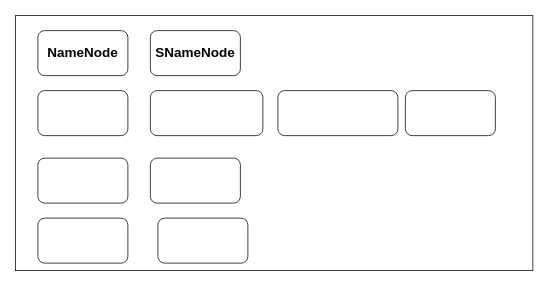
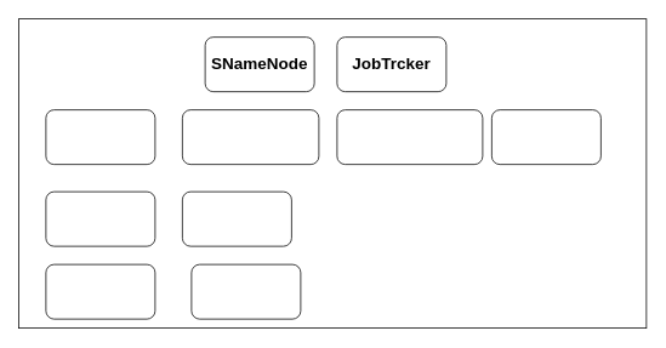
  <mxCell id="0" />
  <mxCell id="1" parent="0" />
  <mxCell id="2" value="" style="rounded=0;whiteSpace=wrap;html=1;" vertex="1" parent="1"><mxGeometry x="20" y="20" width="690" height="340" as="geometry" /></mxCell>
- <mxCell id="3" value="&lt;font style=&quot;font-size: 18px&quot;&gt;&lt;b&gt;NameNode&lt;/b&gt;&lt;/font&gt;" style="rounded=1;whiteSpace=wrap;html=1;" vertex="1" parent="1"><mxGeometry x="50" y="40" width="120" height="60" as="geometry" /></mxCell>
- <mxCell id="4" value="&lt;font style=&quot;font-size: 18px&quot;&gt;&lt;b&gt;SNameNode&lt;/b&gt;&lt;/font&gt;" style="rounded=1;whiteSpace=wrap;html=1;" vertex="1" parent="1"><mxGeometry x="200" y="40" width="120" height="60" as="geometry" /></mxCell>
+ <mxCell id="4" value="&lt;font style=&quot;font-size: 18px&quot;&gt;&lt;b&gt;SNameNode&lt;/b&gt;&lt;/font&gt;" style="rounded=1;whiteSpace=wrap;html=1;" vertex="1" parent="1"><mxGeometry x="225" y="40" width="120" height="60" as="geometry" /></mxCell>
  <mxCell id="5" value="" style="rounded=1;whiteSpace=wrap;html=1;" vertex="1" parent="1"><mxGeometry x="50" y="210" width="120" height="60" as="geometry" /></mxCell>
  <mxCell id="6" value="" style="rounded=1;whiteSpace=wrap;html=1;" vertex="1" parent="1"><mxGeometry x="540" y="120" width="120" height="60" as="geometry" /></mxCell>
  <mxCell id="7" value="" style="rounded=1;whiteSpace=wrap;html=1;" vertex="1" parent="1"><mxGeometry x="370" y="120" width="160" height="60" as="geometry" /></mxCell>
  <mxCell id="8" value="" style="rounded=1;whiteSpace=wrap;html=1;" vertex="1" parent="1"><mxGeometry x="200" y="120" width="150" height="60" as="geometry" /></mxCell>
+ <mxCell id="9" value="&lt;b&gt;&lt;font style=&quot;font-size: 18px&quot;&gt;JobTrcker&lt;/font&gt;&lt;/b&gt;" style="rounded=1;whiteSpace=wrap;html=1;" vertex="1" parent="1"><mxGeometry x="370" y="40" width="120" height="60" as="geometry" /></mxCell>
  <mxCell id="10" value="" style="rounded=1;whiteSpace=wrap;html=1;" vertex="1" parent="1"><mxGeometry x="50" y="120" width="120" height="60" as="geometry" /></mxCell>
  <mxCell id="11" value="" style="rounded=1;whiteSpace=wrap;html=1;" vertex="1" parent="1"><mxGeometry x="200" y="210" width="120" height="60" as="geometry" /></mxCell>
  <mxCell id="12" value="" style="rounded=1;whiteSpace=wrap;html=1;" vertex="1" parent="1"><mxGeometry x="50" y="290" width="120" height="60" as="geometry" /></mxCell>
  <mxCell id="13" value="" style="rounded=1;whiteSpace=wrap;html=1;" vertex="1" parent="1"><mxGeometry x="210" y="290" width="120" height="60" as="geometry" /></mxCell>
